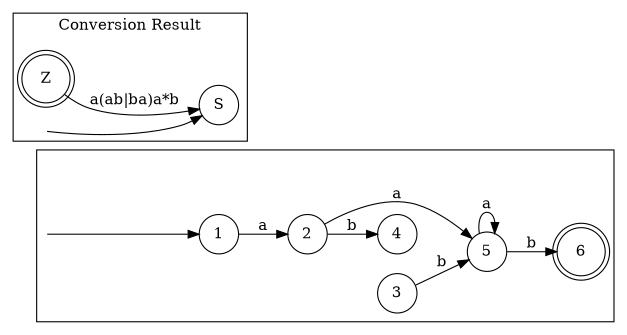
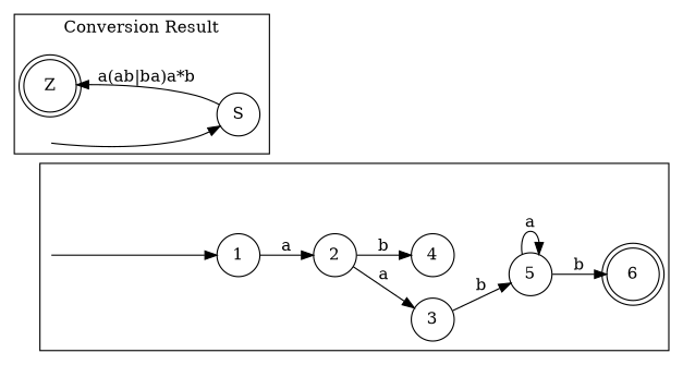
  digraph {
    rankdir=LR
    node [shape=circle]
    6 [shape=doublecircle]
    begin [fixedsize=true style=invis width=0.01]
    1
    2
    3
    4
    5
    Z [shape=doublecircle]
    begin2 [fixedsize=true style=invis width=0.01]
    S
    subgraph cluster_1 {
      6
      begin
      1
      2
      3
      4
      5
    }
    subgraph cluster_2 {
      label="Conversion Result"
      Z
      begin2
      S
    }
    begin -> 1
    1 -> 2 [label=a]
-   2 -> 5 [label=a]
+   2 -> 3 [label=a]
    2 -> 4 [label=b]
    3 -> 5 [label=b]
    5 -> 6 [label=b]
    5 -> 5 [label=a]
    begin2 -> S
-   Z -> S [label="a(ab|ba)a*b"]
+   S -> Z [label="a(ab|ba)a*b"]
  }
